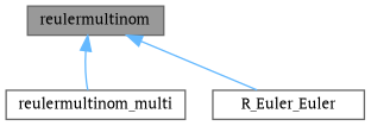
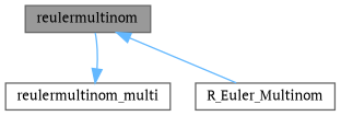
  digraph {
    fontname="PT Serif"
    rankdir=TB
    node [color=grey40 fillcolor=white fontname="PT Serif" fontsize=10 shape=box style=filled]
    edge [color=steelblue1 dir=back fontname="PT Serif" fontsize=10 labelfontname=Helvetica labelfontsize=10 style=solid]
    n1 [color=gray40 fillcolor=grey60 fontcolor=black height=0.2 label=reulermultinom width=0.4]
    n2 [height=0.2 label=reulermultinom_multi width=0.4]
-   n3 [height=0.2 label=R_Euler_Euler width=0.4]
-   n1 -> n2
+   n3 [height=0.2 label=R_Euler_Multinom width=0.4]
+   n2 -> n1
    n1 -> n3
  }
